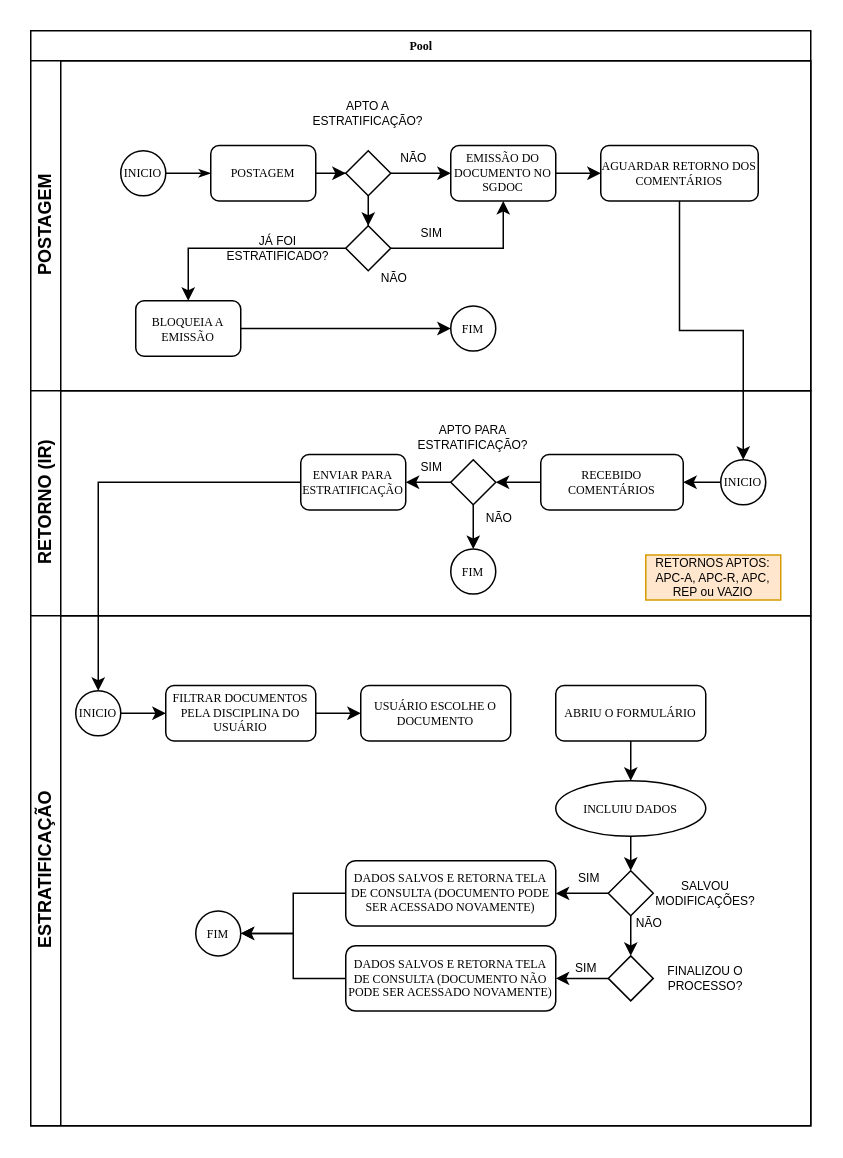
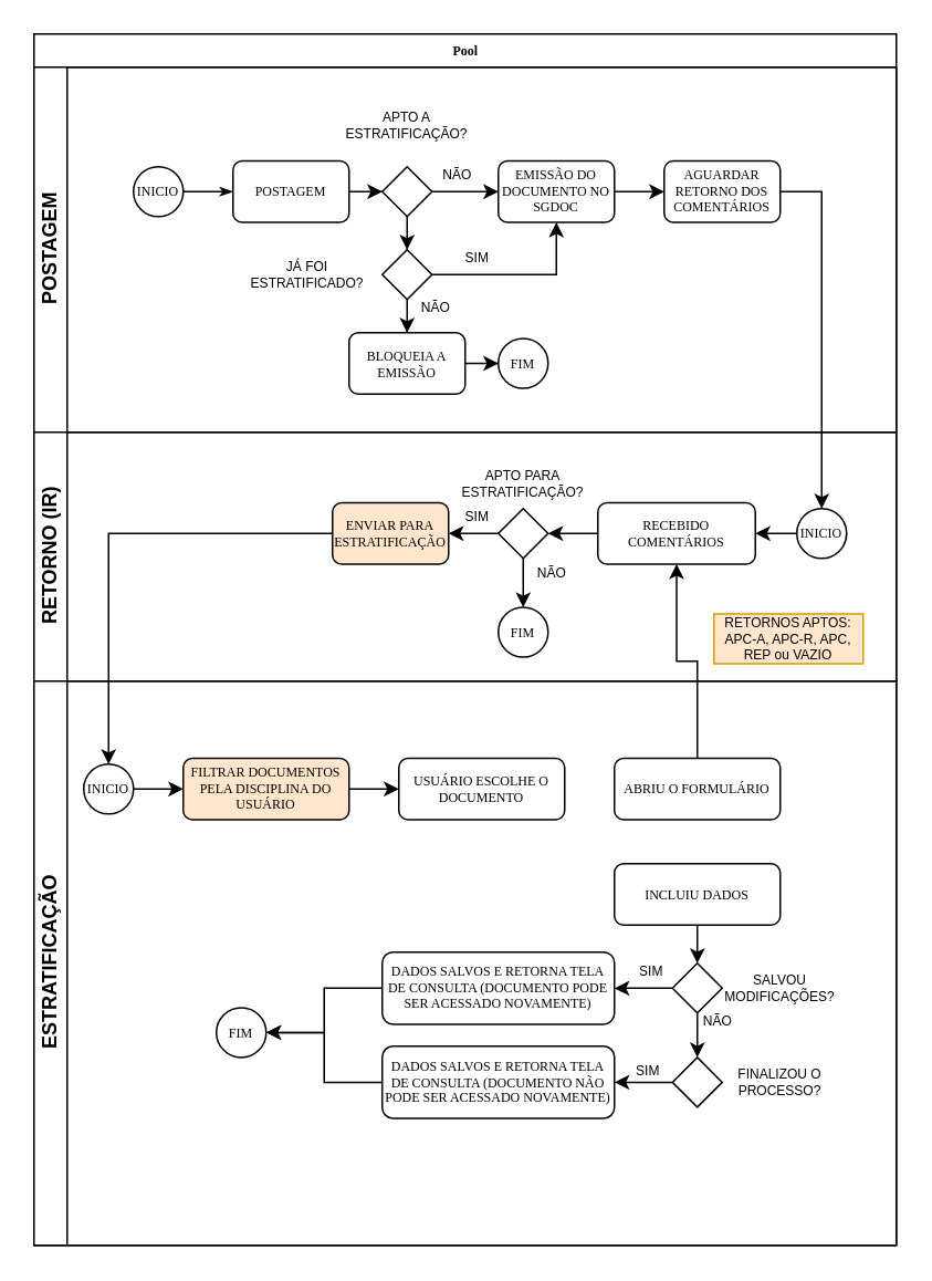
  <mxCell id="0" />
  <mxCell id="1" parent="0" />
  <mxCell id="2" value="Pool" style="swimlane;html=1;childLayout=stackLayout;horizontal=1;startSize=20;horizontalStack=0;rounded=0;shadow=0;labelBackgroundColor=none;strokeWidth=1;fontFamily=Verdana;fontSize=8;align=center;" parent="1" vertex="1"><mxGeometry x="20" y="20" width="520" height="730" as="geometry" /></mxCell>
  <mxCell id="3" value="POSTAGEM" style="swimlane;html=1;startSize=20;horizontal=0;" parent="2" vertex="1"><mxGeometry y="20" width="520" height="220" as="geometry" /></mxCell>
  <mxCell id="4" style="edgeStyle=orthogonalEdgeStyle;rounded=0;html=1;labelBackgroundColor=none;startArrow=none;startFill=0;startSize=5;endArrow=classicThin;endFill=1;endSize=5;jettySize=auto;orthogonalLoop=1;strokeWidth=1;fontFamily=Verdana;fontSize=8" parent="3" source="5" target="7" edge="1"><mxGeometry relative="1" as="geometry" /></mxCell>
  <mxCell id="5" value="INICIO" style="ellipse;whiteSpace=wrap;html=1;rounded=0;shadow=0;labelBackgroundColor=none;strokeWidth=1;fontFamily=Verdana;fontSize=8;align=center;" parent="3" vertex="1"><mxGeometry x="60" y="60" width="30" height="30" as="geometry" /></mxCell>
  <mxCell id="6" value="" style="edgeStyle=orthogonalEdgeStyle;rounded=0;orthogonalLoop=1;jettySize=auto;html=1;" edge="1" parent="3" source="7" target="11"><mxGeometry relative="1" as="geometry" /></mxCell>
  <mxCell id="7" value="POSTAGEM" style="rounded=1;whiteSpace=wrap;html=1;shadow=0;labelBackgroundColor=none;strokeWidth=1;fontFamily=Verdana;fontSize=8;align=center;" parent="3" vertex="1"><mxGeometry x="120" y="56.5" width="70" height="37" as="geometry" /></mxCell>
  <mxCell id="8" value="" style="edgeStyle=orthogonalEdgeStyle;rounded=0;orthogonalLoop=1;jettySize=auto;html=1;fontSize=8;entryX=0;entryY=0.5;entryDx=0;entryDy=0;" edge="1" parent="3" source="9"><mxGeometry relative="1" as="geometry"><mxPoint x="380.0" y="75" as="targetPoint" /></mxGeometry></mxCell>
  <mxCell id="9" value="EMISSÃO DO DOCUMENTO NO SGDOC" style="rounded=1;whiteSpace=wrap;html=1;shadow=0;labelBackgroundColor=none;strokeWidth=1;fontFamily=Verdana;fontSize=8;align=center;" parent="3" vertex="1"><mxGeometry x="280" y="56.5" width="70" height="37" as="geometry" /></mxCell>
  <mxCell id="10" value="" style="edgeStyle=orthogonalEdgeStyle;rounded=0;orthogonalLoop=1;jettySize=auto;html=1;fontSize=8;" edge="1" parent="3" source="11" target="9"><mxGeometry relative="1" as="geometry" /></mxCell>
  <mxCell id="11" value="" style="strokeWidth=1;html=1;shape=mxgraph.flowchart.decision;whiteSpace=wrap;rounded=1;shadow=0;labelBackgroundColor=none;fontFamily=Verdana;fontSize=8;align=center;" vertex="1" parent="3"><mxGeometry x="210" y="60.0" width="30" height="30" as="geometry" /></mxCell>
  <mxCell id="12" value="APTO A ESTRATIFICAÇÃO?" style="text;html=1;strokeColor=none;fillColor=none;align=center;verticalAlign=middle;whiteSpace=wrap;rounded=0;fontSize=8;" vertex="1" parent="3"><mxGeometry x="195" y="20" width="60" height="30" as="geometry" /></mxCell>
  <mxCell id="13" style="edgeStyle=orthogonalEdgeStyle;rounded=0;orthogonalLoop=1;jettySize=auto;html=1;entryX=0.5;entryY=1;entryDx=0;entryDy=0;fontSize=8;" edge="1" parent="3" source="15" target="9"><mxGeometry relative="1" as="geometry" /></mxCell>
  <mxCell id="14" value="" style="edgeStyle=orthogonalEdgeStyle;rounded=0;orthogonalLoop=1;jettySize=auto;html=1;fontSize=8;" edge="1" parent="3" source="15" target="21"><mxGeometry relative="1" as="geometry" /></mxCell>
  <mxCell id="15" value="" style="strokeWidth=1;html=1;shape=mxgraph.flowchart.decision;whiteSpace=wrap;rounded=1;shadow=0;labelBackgroundColor=none;fontFamily=Verdana;fontSize=8;align=center;" vertex="1" parent="3"><mxGeometry x="210" y="110.0" width="30" height="30" as="geometry" /></mxCell>
  <mxCell id="16" value="" style="edgeStyle=orthogonalEdgeStyle;rounded=0;orthogonalLoop=1;jettySize=auto;html=1;fontSize=8;" edge="1" parent="3" source="11" target="15"><mxGeometry relative="1" as="geometry" /></mxCell>
  <mxCell id="17" value="JÁ FOI ESTRATIFICADO?" style="text;html=1;strokeColor=none;fillColor=none;align=center;verticalAlign=middle;whiteSpace=wrap;rounded=0;fontSize=8;" vertex="1" parent="3"><mxGeometry x="135" y="110" width="60" height="30" as="geometry" /></mxCell>
  <mxCell id="18" value="NÃO" style="text;html=1;strokeColor=none;fillColor=none;align=center;verticalAlign=middle;whiteSpace=wrap;rounded=0;fontSize=8;" vertex="1" parent="3"><mxGeometry x="243" y="60" width="25" height="10" as="geometry" /></mxCell>
  <mxCell id="19" value="SIM" style="text;html=1;strokeColor=none;fillColor=none;align=center;verticalAlign=middle;whiteSpace=wrap;rounded=0;fontSize=8;" vertex="1" parent="3"><mxGeometry x="255" y="110" width="25" height="10" as="geometry" /></mxCell>
  <mxCell id="20" value="" style="edgeStyle=orthogonalEdgeStyle;rounded=0;orthogonalLoop=1;jettySize=auto;html=1;fontSize=8;" edge="1" parent="3" source="21" target="22"><mxGeometry relative="1" as="geometry" /></mxCell>
- <mxCell id="21" value="BLOQUEIA A EMISSÃO" style="rounded=1;whiteSpace=wrap;html=1;shadow=0;labelBackgroundColor=none;strokeWidth=1;fontFamily=Verdana;fontSize=8;align=center;" vertex="1" parent="3"><mxGeometry x="70" y="160.0" width="70" height="37" as="geometry" /></mxCell>
+ <mxCell id="21" value="BLOQUEIA A EMISSÃO" style="rounded=1;whiteSpace=wrap;html=1;shadow=0;labelBackgroundColor=none;strokeWidth=1;fontFamily=Verdana;fontSize=8;align=center;" vertex="1" parent="3"><mxGeometry x="190" y="160.0" width="70" height="37" as="geometry" /></mxCell>
  <mxCell id="22" value="FIM" style="ellipse;whiteSpace=wrap;html=1;rounded=0;shadow=0;labelBackgroundColor=none;strokeWidth=1;fontFamily=Verdana;fontSize=8;align=center;" vertex="1" parent="3"><mxGeometry x="280" y="163.5" width="30" height="30" as="geometry" /></mxCell>
  <mxCell id="23" value="NÃO" style="text;html=1;strokeColor=none;fillColor=none;align=center;verticalAlign=middle;whiteSpace=wrap;rounded=0;fontSize=8;" vertex="1" parent="3"><mxGeometry x="230" y="140" width="25" height="10" as="geometry" /></mxCell>
- <mxCell id="24" value="AGUARDAR RETORNO DOS COMENTÁRIOS" style="rounded=1;whiteSpace=wrap;html=1;shadow=0;labelBackgroundColor=none;strokeWidth=1;fontFamily=Verdana;fontSize=8;align=center;" vertex="1" parent="3"><mxGeometry x="380" y="56.5" width="105" height="37" as="geometry" /></mxCell>
+ <mxCell id="24" value="AGUARDAR RETORNO DOS COMENTÁRIOS" style="rounded=1;whiteSpace=wrap;html=1;shadow=0;labelBackgroundColor=none;strokeWidth=1;fontFamily=Verdana;fontSize=8;align=center;" vertex="1" parent="3"><mxGeometry x="380" y="56.5" width="70" height="37" as="geometry" /></mxCell>
  <mxCell id="25" value="RETORNO (IR)" style="swimlane;html=1;startSize=20;horizontal=0;" parent="2" vertex="1"><mxGeometry y="240" width="520" height="150" as="geometry" /></mxCell>
  <mxCell id="26" value="" style="edgeStyle=orthogonalEdgeStyle;rounded=0;orthogonalLoop=1;jettySize=auto;html=1;fontSize=8;" edge="1" parent="25" source="27" target="30"><mxGeometry relative="1" as="geometry" /></mxCell>
  <mxCell id="27" value="RECEBIDO COMENTÁRIOS" style="rounded=1;whiteSpace=wrap;html=1;shadow=0;labelBackgroundColor=none;strokeWidth=1;fontFamily=Verdana;fontSize=8;align=center;" parent="25" vertex="1"><mxGeometry x="340" y="42.5" width="95" height="37" as="geometry" /></mxCell>
  <mxCell id="28" value="" style="edgeStyle=orthogonalEdgeStyle;rounded=0;orthogonalLoop=1;jettySize=auto;html=1;fontSize=8;" edge="1" parent="25" source="30" target="35"><mxGeometry relative="1" as="geometry" /></mxCell>
  <mxCell id="29" value="" style="edgeStyle=orthogonalEdgeStyle;rounded=0;orthogonalLoop=1;jettySize=auto;html=1;fontSize=8;" edge="1" parent="25" source="30"><mxGeometry relative="1" as="geometry"><mxPoint x="295" y="105.5" as="targetPoint" /></mxGeometry></mxCell>
  <mxCell id="30" value="" style="strokeWidth=1;html=1;shape=mxgraph.flowchart.decision;whiteSpace=wrap;rounded=1;shadow=0;labelBackgroundColor=none;fontFamily=Verdana;fontSize=8;align=center;" parent="25" vertex="1"><mxGeometry x="280" y="46.0" width="30" height="30" as="geometry" /></mxCell>
  <mxCell id="31" value="" style="edgeStyle=orthogonalEdgeStyle;rounded=0;orthogonalLoop=1;jettySize=auto;html=1;fontSize=8;" edge="1" parent="25" source="32" target="27"><mxGeometry relative="1" as="geometry" /></mxCell>
  <mxCell id="32" value="INICIO" style="ellipse;whiteSpace=wrap;html=1;rounded=0;shadow=0;labelBackgroundColor=none;strokeWidth=1;fontFamily=Verdana;fontSize=8;align=center;" vertex="1" parent="25"><mxGeometry x="460" y="46" width="30" height="30" as="geometry" /></mxCell>
  <mxCell id="33" value="APTO PARA ESTRATIFICAÇÃO?" style="text;html=1;strokeColor=none;fillColor=none;align=center;verticalAlign=middle;whiteSpace=wrap;rounded=0;fontSize=8;" vertex="1" parent="25"><mxGeometry x="265" y="16" width="60" height="30" as="geometry" /></mxCell>
  <mxCell id="34" value="RETORNOS APTOS: APC-A, APC-R, APC, REP ou VAZIO" style="text;html=1;strokeColor=#d79b00;fillColor=#ffe6cc;align=center;verticalAlign=middle;whiteSpace=wrap;rounded=0;fontSize=8;" vertex="1" parent="25"><mxGeometry x="410" y="109.5" width="90" height="30" as="geometry" /></mxCell>
- <mxCell id="35" value="ENVIAR PARA ESTRATIFICAÇÃO" style="rounded=1;whiteSpace=wrap;html=1;shadow=0;labelBackgroundColor=none;strokeWidth=1;fontFamily=Verdana;fontSize=8;align=center;" vertex="1" parent="25"><mxGeometry x="180" y="42.5" width="70" height="37" as="geometry" /></mxCell>
+ <mxCell id="35" value="ENVIAR PARA ESTRATIFICAÇÃO" style="rounded=1;whiteSpace=wrap;html=1;shadow=0;labelBackgroundColor=none;strokeWidth=1;fontFamily=Verdana;fontSize=8;align=center;fillColor=#ffe6cc;" vertex="1" parent="25"><mxGeometry x="180" y="42.5" width="70" height="37" as="geometry" /></mxCell>
  <mxCell id="36" value="SIM" style="text;html=1;strokeColor=none;fillColor=none;align=center;verticalAlign=middle;whiteSpace=wrap;rounded=0;fontSize=8;" vertex="1" parent="25"><mxGeometry x="255" y="46" width="25" height="10" as="geometry" /></mxCell>
  <mxCell id="37" value="FIM" style="ellipse;whiteSpace=wrap;html=1;rounded=0;shadow=0;labelBackgroundColor=none;strokeWidth=1;fontFamily=Verdana;fontSize=8;align=center;" vertex="1" parent="25"><mxGeometry x="280" y="105.5" width="30" height="30" as="geometry" /></mxCell>
  <mxCell id="38" value="NÃO" style="text;html=1;strokeColor=none;fillColor=none;align=center;verticalAlign=middle;whiteSpace=wrap;rounded=0;fontSize=8;" vertex="1" parent="25"><mxGeometry x="300" y="79.5" width="25" height="10" as="geometry" /></mxCell>
  <mxCell id="39" style="edgeStyle=orthogonalEdgeStyle;rounded=0;orthogonalLoop=1;jettySize=auto;html=1;entryX=0.5;entryY=0;entryDx=0;entryDy=0;fontSize=8;" edge="1" parent="2" source="24" target="32"><mxGeometry relative="1" as="geometry" /></mxCell>
  <mxCell id="40" style="edgeStyle=orthogonalEdgeStyle;rounded=0;orthogonalLoop=1;jettySize=auto;html=1;entryX=0.5;entryY=0;entryDx=0;entryDy=0;fontSize=8;" edge="1" parent="2" source="35" target="43"><mxGeometry relative="1" as="geometry" /></mxCell>
  <mxCell id="41" value="ESTRATIFICAÇÃO" style="swimlane;html=1;startSize=20;horizontal=0;" parent="2" vertex="1"><mxGeometry y="390" width="520" height="340" as="geometry" /></mxCell>
  <mxCell id="42" value="" style="edgeStyle=orthogonalEdgeStyle;rounded=0;orthogonalLoop=1;jettySize=auto;html=1;fontSize=8;" edge="1" parent="41" source="43" target="45"><mxGeometry relative="1" as="geometry" /></mxCell>
  <mxCell id="43" value="INICIO" style="ellipse;whiteSpace=wrap;html=1;rounded=0;shadow=0;labelBackgroundColor=none;strokeWidth=1;fontFamily=Verdana;fontSize=8;align=center;" vertex="1" parent="41"><mxGeometry x="30" y="50" width="30" height="30" as="geometry" /></mxCell>
  <mxCell id="44" value="" style="edgeStyle=orthogonalEdgeStyle;rounded=0;orthogonalLoop=1;jettySize=auto;html=1;fontSize=8;" edge="1" parent="41" source="45" target="46"><mxGeometry relative="1" as="geometry" /></mxCell>
- <mxCell id="45" value="FILTRAR DOCUMENTOS PELA DISCIPLINA DO USUÁRIO" style="rounded=1;whiteSpace=wrap;html=1;shadow=0;labelBackgroundColor=none;strokeWidth=1;fontFamily=Verdana;fontSize=8;align=center;" vertex="1" parent="41"><mxGeometry x="90" y="46.5" width="100" height="37" as="geometry" /></mxCell>
+ <mxCell id="45" value="FILTRAR DOCUMENTOS PELA DISCIPLINA DO USUÁRIO" style="rounded=1;whiteSpace=wrap;html=1;shadow=0;labelBackgroundColor=none;strokeWidth=1;fontFamily=Verdana;fontSize=8;align=center;fillColor=#ffe6cc;" vertex="1" parent="41"><mxGeometry x="90" y="46.5" width="100" height="37" as="geometry" /></mxCell>
  <mxCell id="46" value="USUÁRIO ESCOLHE O DOCUMENTO" style="rounded=1;whiteSpace=wrap;html=1;shadow=0;labelBackgroundColor=none;strokeWidth=1;fontFamily=Verdana;fontSize=8;align=center;" vertex="1" parent="41"><mxGeometry x="220" y="46.5" width="100" height="37" as="geometry" /></mxCell>
- <mxCell id="47" value="" style="edgeStyle=orthogonalEdgeStyle;rounded=0;orthogonalLoop=1;jettySize=auto;html=1;fontSize=8;" edge="1" parent="41" source="48" target="50"><mxGeometry relative="1" as="geometry" /></mxCell>
+ <mxCell id="47" value="" style="edgeStyle=orthogonalEdgeStyle;rounded=0;orthogonalLoop=1;jettySize=auto;html=1;fontSize=8;" edge="1" parent="41" source="48" target="27"><mxGeometry relative="1" as="geometry" /></mxCell>
  <mxCell id="48" value="ABRIU O FORMULÁRIO" style="rounded=1;whiteSpace=wrap;html=1;shadow=0;labelBackgroundColor=none;strokeWidth=1;fontFamily=Verdana;fontSize=8;align=center;" vertex="1" parent="41"><mxGeometry x="350" y="46.5" width="100" height="37" as="geometry" /></mxCell>
  <mxCell id="49" value="" style="edgeStyle=orthogonalEdgeStyle;rounded=0;orthogonalLoop=1;jettySize=auto;html=1;fontSize=8;" edge="1" parent="41" source="50" target="52"><mxGeometry relative="1" as="geometry" /></mxCell>
- <mxCell id="50" value="INCLUIU DADOS" style="ellipse;whiteSpace=wrap;html=1;shadow=0;labelBackgroundColor=none;strokeWidth=1;fontFamily=Verdana;fontSize=8;align=center;" vertex="1" parent="41"><mxGeometry x="350" y="110" width="100" height="37" as="geometry" /></mxCell>
+ <mxCell id="50" value="INCLUIU DADOS" style="rounded=1;whiteSpace=wrap;html=1;shadow=0;labelBackgroundColor=none;strokeWidth=1;fontFamily=Verdana;fontSize=8;align=center;" vertex="1" parent="41"><mxGeometry x="350" y="110" width="100" height="37" as="geometry" /></mxCell>
  <mxCell id="51" value="" style="edgeStyle=orthogonalEdgeStyle;rounded=0;orthogonalLoop=1;jettySize=auto;html=1;fontSize=8;" edge="1" parent="41" source="52" target="55"><mxGeometry relative="1" as="geometry" /></mxCell>
  <mxCell id="52" value="" style="strokeWidth=1;html=1;shape=mxgraph.flowchart.decision;whiteSpace=wrap;rounded=1;shadow=0;labelBackgroundColor=none;fontFamily=Verdana;fontSize=8;align=center;" vertex="1" parent="41"><mxGeometry x="385" y="170.0" width="30" height="30" as="geometry" /></mxCell>
  <mxCell id="53" value="SALVOU MODIFICAÇÕES?" style="text;html=1;strokeColor=none;fillColor=none;align=center;verticalAlign=middle;whiteSpace=wrap;rounded=0;fontSize=8;" vertex="1" parent="41"><mxGeometry x="420" y="170" width="60" height="30" as="geometry" /></mxCell>
  <mxCell id="54" style="edgeStyle=orthogonalEdgeStyle;rounded=0;orthogonalLoop=1;jettySize=auto;html=1;exitX=0;exitY=0.5;exitDx=0;exitDy=0;entryX=1;entryY=0.5;entryDx=0;entryDy=0;fontSize=8;" edge="1" parent="41" source="55" target="65"><mxGeometry relative="1" as="geometry" /></mxCell>
  <mxCell id="55" value="DADOS SALVOS E RETORNA TELA DE CONSULTA (DOCUMENTO PODE SER ACESSADO NOVAMENTE)" style="rounded=1;whiteSpace=wrap;html=1;shadow=0;labelBackgroundColor=none;strokeWidth=1;fontFamily=Verdana;fontSize=8;align=center;" vertex="1" parent="41"><mxGeometry x="210" y="163.25" width="140" height="43.5" as="geometry" /></mxCell>
  <mxCell id="56" value="" style="edgeStyle=orthogonalEdgeStyle;rounded=0;orthogonalLoop=1;jettySize=auto;html=1;fontSize=8;entryX=1;entryY=0.5;entryDx=0;entryDy=0;" edge="1" parent="41" source="57" target="63"><mxGeometry relative="1" as="geometry"><mxPoint x="350" y="238.257" as="targetPoint" /></mxGeometry></mxCell>
  <mxCell id="57" value="" style="strokeWidth=1;html=1;shape=mxgraph.flowchart.decision;whiteSpace=wrap;rounded=1;shadow=0;labelBackgroundColor=none;fontFamily=Verdana;fontSize=8;align=center;" vertex="1" parent="41"><mxGeometry x="385" y="226.75" width="30" height="30" as="geometry" /></mxCell>
  <mxCell id="58" value="" style="edgeStyle=orthogonalEdgeStyle;rounded=0;orthogonalLoop=1;jettySize=auto;html=1;fontSize=8;" edge="1" parent="41" source="52" target="57"><mxGeometry relative="1" as="geometry" /></mxCell>
  <mxCell id="59" value="NÃO" style="text;html=1;strokeColor=none;fillColor=none;align=center;verticalAlign=middle;whiteSpace=wrap;rounded=0;fontSize=8;" vertex="1" parent="41"><mxGeometry x="400" y="200" width="25" height="10" as="geometry" /></mxCell>
  <mxCell id="60" value="SIM" style="text;html=1;strokeColor=none;fillColor=none;align=center;verticalAlign=middle;whiteSpace=wrap;rounded=0;fontSize=8;" vertex="1" parent="41"><mxGeometry x="360" y="170" width="25" height="10" as="geometry" /></mxCell>
  <mxCell id="61" value="FINALIZOU O PROCESSO?" style="text;html=1;strokeColor=none;fillColor=none;align=center;verticalAlign=middle;whiteSpace=wrap;rounded=0;fontSize=8;" vertex="1" parent="41"><mxGeometry x="420" y="226.75" width="60" height="30" as="geometry" /></mxCell>
  <mxCell id="62" style="edgeStyle=orthogonalEdgeStyle;rounded=0;orthogonalLoop=1;jettySize=auto;html=1;entryX=1;entryY=0.5;entryDx=0;entryDy=0;fontSize=8;" edge="1" parent="41" source="63" target="65"><mxGeometry relative="1" as="geometry" /></mxCell>
  <mxCell id="63" value="DADOS SALVOS E RETORNA TELA DE CONSULTA (DOCUMENTO NÃO PODE SER ACESSADO NOVAMENTE)" style="rounded=1;whiteSpace=wrap;html=1;shadow=0;labelBackgroundColor=none;strokeWidth=1;fontFamily=Verdana;fontSize=8;align=center;" vertex="1" parent="41"><mxGeometry x="210" y="220" width="140" height="43.5" as="geometry" /></mxCell>
  <mxCell id="64" value="SIM" style="text;html=1;strokeColor=none;fillColor=none;align=center;verticalAlign=middle;whiteSpace=wrap;rounded=0;fontSize=8;" vertex="1" parent="41"><mxGeometry x="358" y="230" width="25" height="10" as="geometry" /></mxCell>
  <mxCell id="65" value="FIM" style="ellipse;whiteSpace=wrap;html=1;rounded=0;shadow=0;labelBackgroundColor=none;strokeWidth=1;fontFamily=Verdana;fontSize=8;align=center;" vertex="1" parent="41"><mxGeometry x="110" y="196.75" width="30" height="30" as="geometry" /></mxCell>
